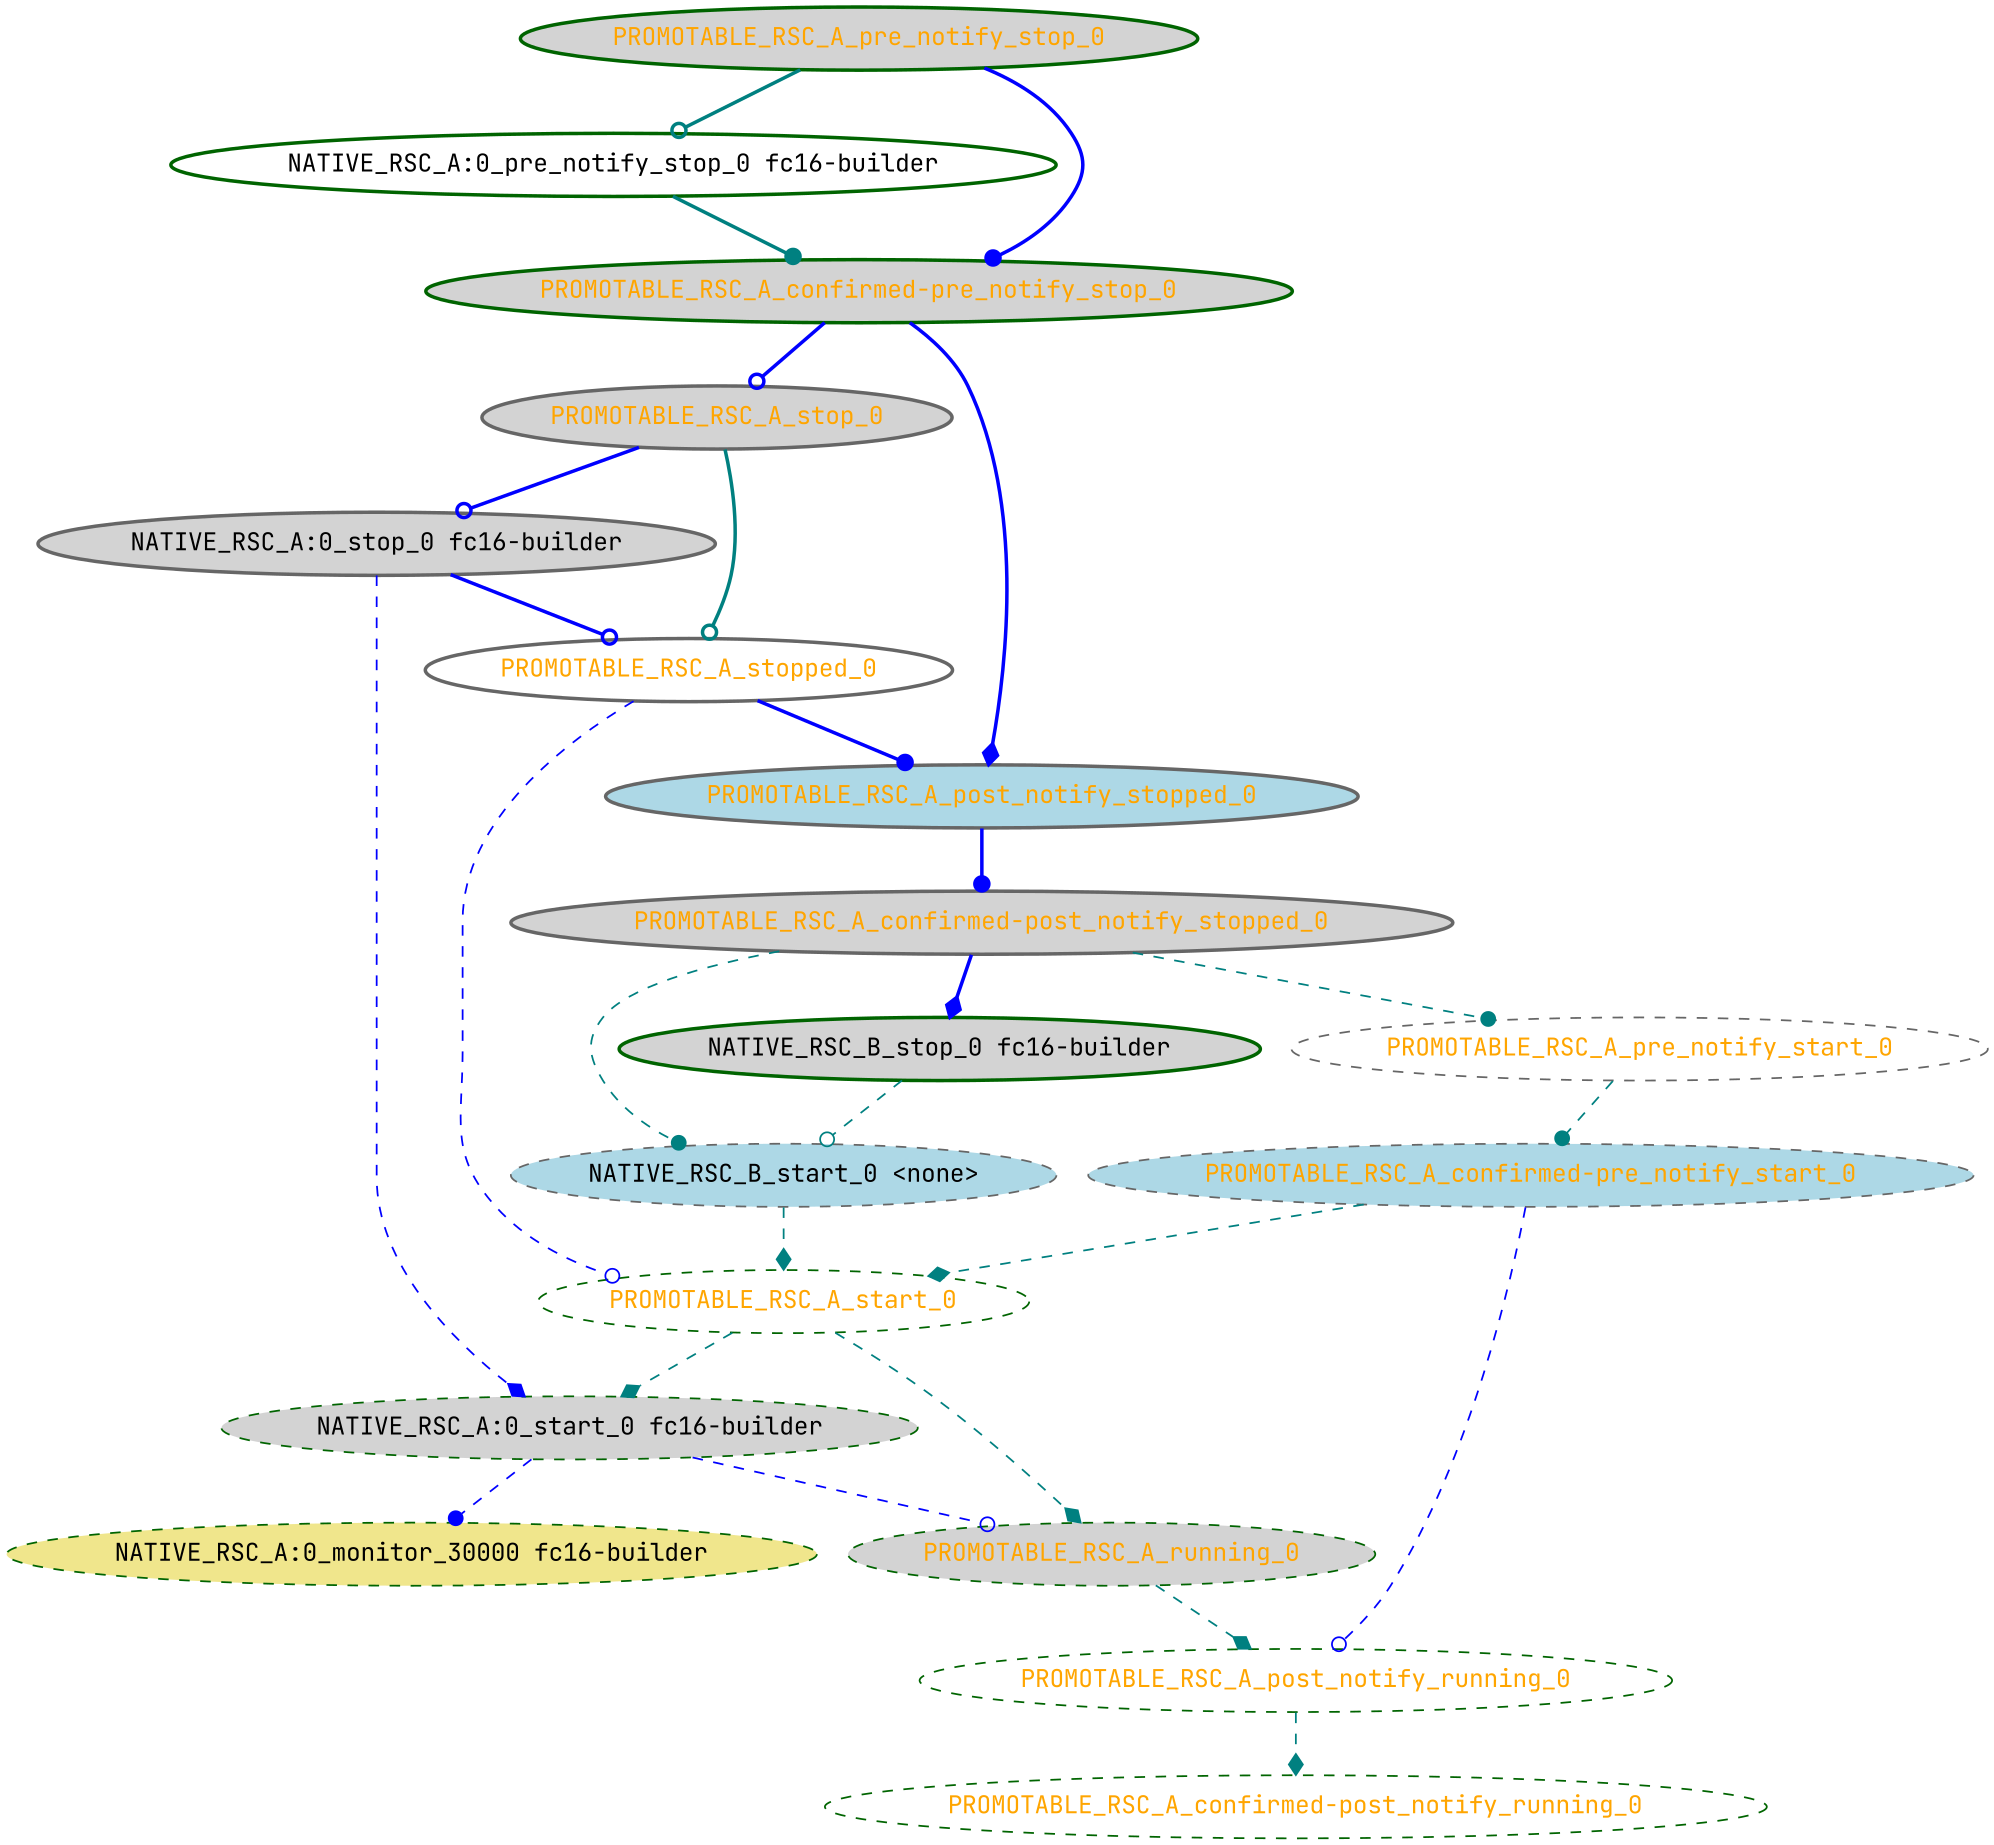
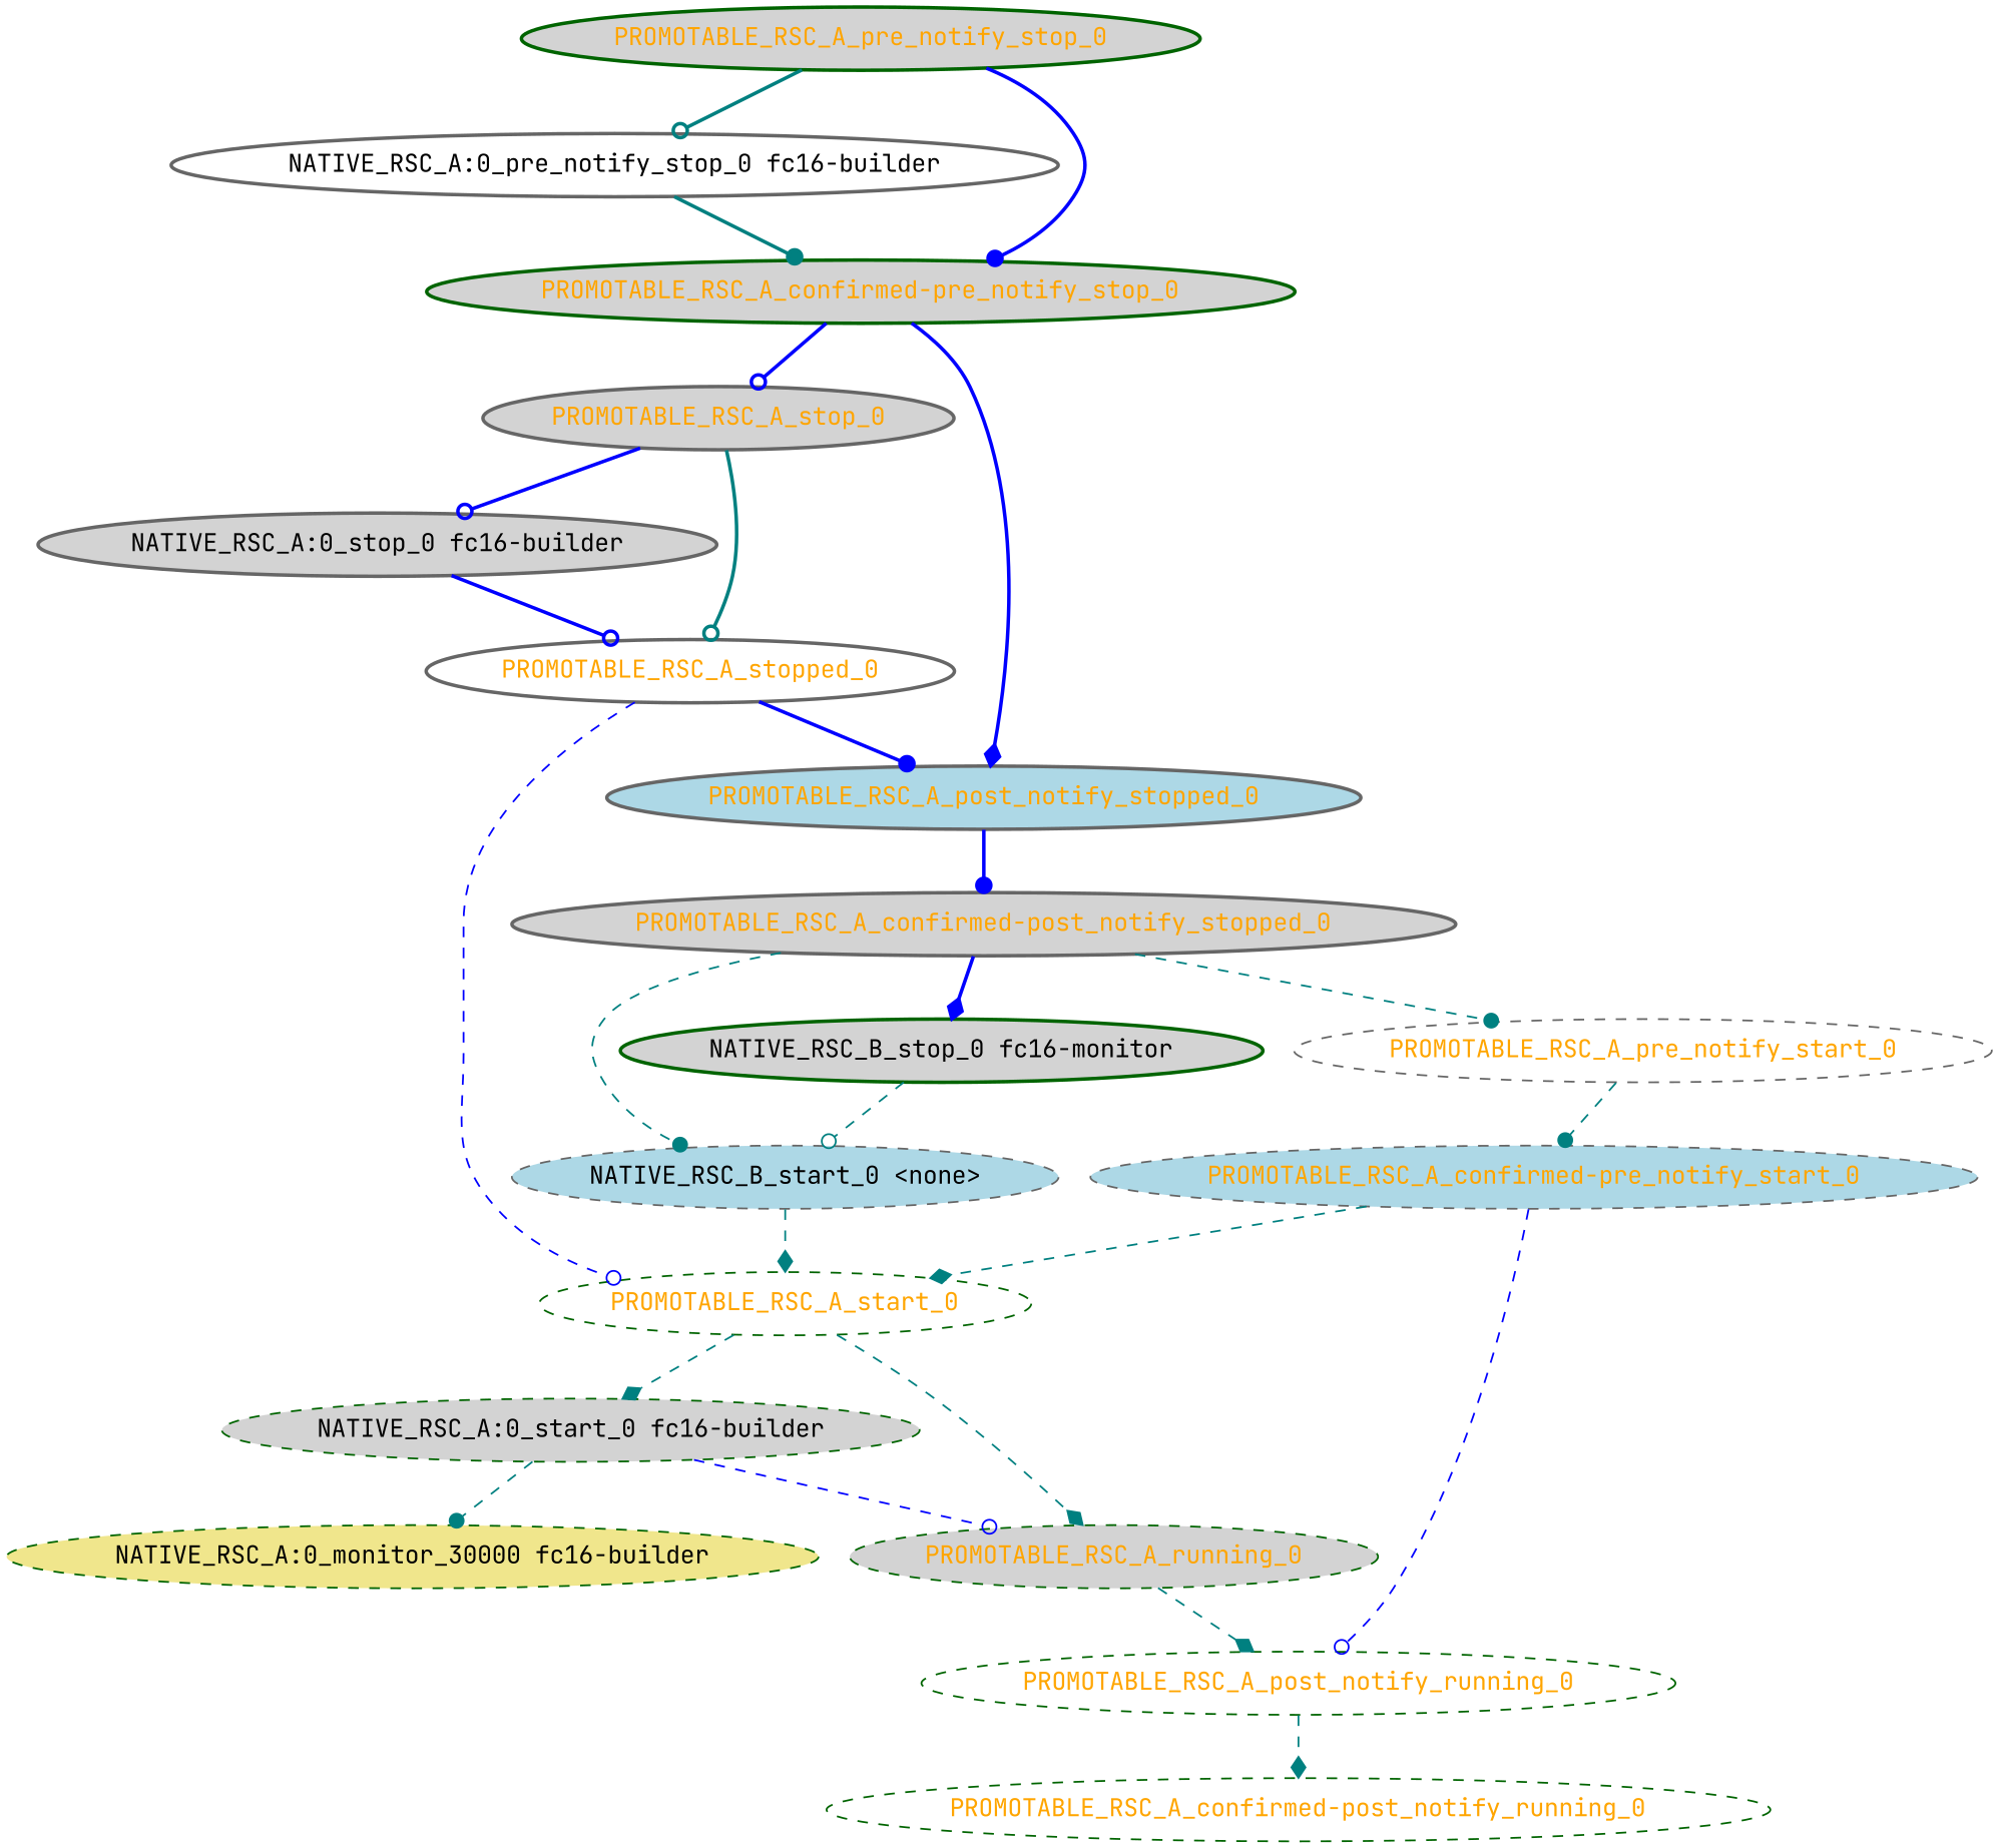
  digraph {
    fontname="JetBrains Mono"
    node [color=darkgreen fillcolor=lightgrey fontcolor=orange fontname="JetBrains Mono" style="dashed,filled"]
    edge [arrowhead=diamond color=teal fontname="JetBrains Mono" style=dashed]
    "NATIVE_RSC_A:0_monitor_30000 fc16-builder" [fillcolor=khaki fontcolor=black]
-   "NATIVE_RSC_A:0_pre_notify_stop_0 fc16-builder" [fillcolor=white fontcolor=black style="bold,filled"]
+   "NATIVE_RSC_A:0_pre_notify_stop_0 fc16-builder" [color=gray40 fillcolor=white fontcolor=black style="bold,filled"]
    "PROMOTABLE_RSC_A_confirmed-pre_notify_stop_0" [style="bold,filled"]
    PROMOTABLE_RSC_A_post_notify_stopped_0 [color=gray40 fillcolor=lightblue style="bold,filled"]
    PROMOTABLE_RSC_A_stop_0 [color=gray40 style="bold,filled"]
    "PROMOTABLE_RSC_A_confirmed-post_notify_stopped_0" [color=gray40 style="bold,filled"]
    "NATIVE_RSC_A:0_stop_0 fc16-builder" [color=gray40 fontcolor=black style="bold,filled"]
    PROMOTABLE_RSC_A_stopped_0 [color=gray40 fillcolor=white style="bold,filled"]
    "NATIVE_RSC_A:0_start_0 fc16-builder" [fontcolor=black]
    PROMOTABLE_RSC_A_running_0
    PROMOTABLE_RSC_A_post_notify_running_0 [fillcolor=white]
    "PROMOTABLE_RSC_A_confirmed-post_notify_running_0" [fillcolor=white]
    PROMOTABLE_RSC_A_start_0 [fillcolor=white]
    "NATIVE_RSC_B_start_0 <none>" [color=gray40 fillcolor=lightblue fontcolor=black]
-   "NATIVE_RSC_B_stop_0 fc16-builder" [fontcolor=black style="bold,filled"]
+   "NATIVE_RSC_B_stop_0 fc16-builder" [fontcolor=black style="bold,filled" label="NATIVE_RSC_B_stop_0 fc16-monitor"]
    PROMOTABLE_RSC_A_pre_notify_start_0 [color=gray40 fillcolor=white]
    "PROMOTABLE_RSC_A_confirmed-pre_notify_start_0" [color=gray40 fillcolor=lightblue]
    PROMOTABLE_RSC_A_pre_notify_stop_0 [style="bold,filled"]
    "NATIVE_RSC_A:0_pre_notify_stop_0 fc16-builder" -> "PROMOTABLE_RSC_A_confirmed-pre_notify_stop_0" [arrowhead=dot style=bold]
    "PROMOTABLE_RSC_A_confirmed-pre_notify_stop_0" -> PROMOTABLE_RSC_A_post_notify_stopped_0 [color=blue style=bold]
    "PROMOTABLE_RSC_A_confirmed-pre_notify_stop_0" -> PROMOTABLE_RSC_A_stop_0 [arrowhead=odot color=blue style=bold]
    PROMOTABLE_RSC_A_post_notify_stopped_0 -> "PROMOTABLE_RSC_A_confirmed-post_notify_stopped_0" [arrowhead=dot color=blue style=bold]
    PROMOTABLE_RSC_A_stop_0 -> "NATIVE_RSC_A:0_stop_0 fc16-builder" [arrowhead=odot color=blue style=bold]
    PROMOTABLE_RSC_A_stop_0 -> PROMOTABLE_RSC_A_stopped_0 [arrowhead=odot style=bold]
    "PROMOTABLE_RSC_A_confirmed-post_notify_stopped_0" -> "NATIVE_RSC_B_start_0 <none>" [arrowhead=dot]
    "PROMOTABLE_RSC_A_confirmed-post_notify_stopped_0" -> "NATIVE_RSC_B_stop_0 fc16-builder" [color=blue style=bold]
    "PROMOTABLE_RSC_A_confirmed-post_notify_stopped_0" -> PROMOTABLE_RSC_A_pre_notify_start_0 [arrowhead=dot]
    "NATIVE_RSC_A:0_stop_0 fc16-builder" -> PROMOTABLE_RSC_A_stopped_0 [arrowhead=odot color=blue style=bold]
-   "NATIVE_RSC_A:0_stop_0 fc16-builder" -> "NATIVE_RSC_A:0_start_0 fc16-builder" [color=blue]
    PROMOTABLE_RSC_A_stopped_0 -> PROMOTABLE_RSC_A_post_notify_stopped_0 [arrowhead=dot color=blue style=bold]
    PROMOTABLE_RSC_A_stopped_0 -> PROMOTABLE_RSC_A_start_0 [arrowhead=odot color=blue]
-   "NATIVE_RSC_A:0_start_0 fc16-builder" -> "NATIVE_RSC_A:0_monitor_30000 fc16-builder" [arrowhead=dot color=blue]
+   "NATIVE_RSC_A:0_start_0 fc16-builder" -> "NATIVE_RSC_A:0_monitor_30000 fc16-builder" [arrowhead=dot]
    "NATIVE_RSC_A:0_start_0 fc16-builder" -> PROMOTABLE_RSC_A_running_0 [arrowhead=odot color=blue]
    PROMOTABLE_RSC_A_running_0 -> PROMOTABLE_RSC_A_post_notify_running_0
    PROMOTABLE_RSC_A_post_notify_running_0 -> "PROMOTABLE_RSC_A_confirmed-post_notify_running_0"
    PROMOTABLE_RSC_A_start_0 -> "NATIVE_RSC_A:0_start_0 fc16-builder"
    PROMOTABLE_RSC_A_start_0 -> PROMOTABLE_RSC_A_running_0
    "NATIVE_RSC_B_start_0 <none>" -> PROMOTABLE_RSC_A_start_0
    "NATIVE_RSC_B_stop_0 fc16-builder" -> "NATIVE_RSC_B_start_0 <none>" [arrowhead=odot]
    PROMOTABLE_RSC_A_pre_notify_start_0 -> "PROMOTABLE_RSC_A_confirmed-pre_notify_start_0" [arrowhead=dot]
    "PROMOTABLE_RSC_A_confirmed-pre_notify_start_0" -> PROMOTABLE_RSC_A_post_notify_running_0 [arrowhead=odot color=blue]
    "PROMOTABLE_RSC_A_confirmed-pre_notify_start_0" -> PROMOTABLE_RSC_A_start_0
    PROMOTABLE_RSC_A_pre_notify_stop_0 -> "NATIVE_RSC_A:0_pre_notify_stop_0 fc16-builder" [arrowhead=odot style=bold]
    PROMOTABLE_RSC_A_pre_notify_stop_0 -> "PROMOTABLE_RSC_A_confirmed-pre_notify_stop_0" [arrowhead=dot color=blue style=bold]
  }
